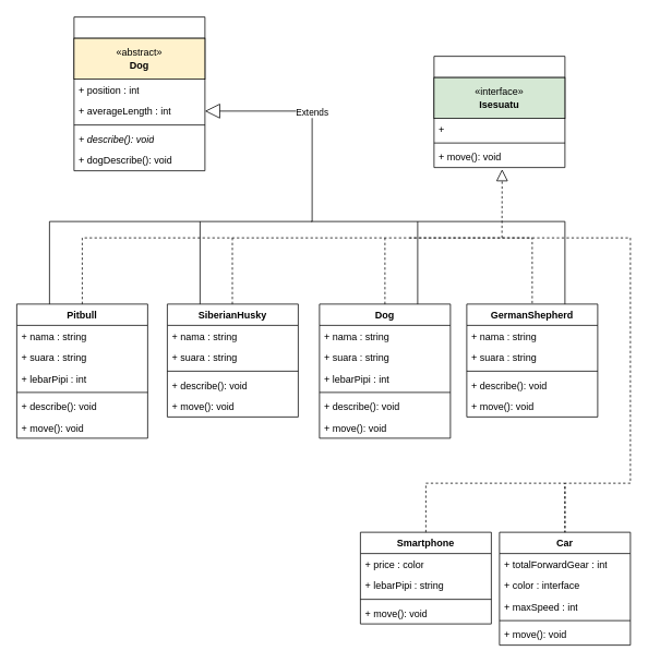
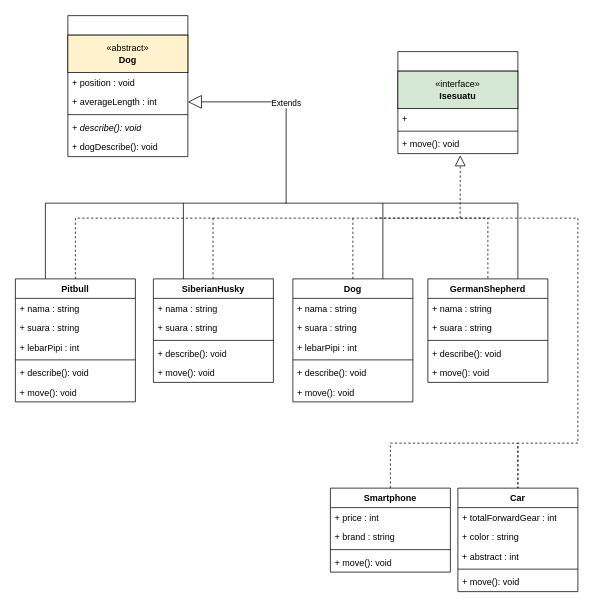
  <mxCell id="0" />
  <mxCell id="1" parent="0" />
  <mxCell id="2" value="" style="swimlane;fontStyle=1;align=center;verticalAlign=top;childLayout=stackLayout;horizontal=1;startSize=26;horizontalStack=0;resizeParent=1;resizeParentMax=0;resizeLast=0;collapsible=1;marginBottom=0;whiteSpace=wrap;html=1;" vertex="1" parent="1"><mxGeometry x="530" y="68" width="160" height="136" as="geometry" /></mxCell>
  <mxCell id="3" value="«interface»&lt;br&gt;&lt;b&gt;Isesuatu&lt;/b&gt;" style="html=1;whiteSpace=wrap;fillColor=#d5e8d4;" vertex="1" parent="2"><mxGeometry y="26" width="160" height="50" as="geometry" /></mxCell>
  <mxCell id="4" value="+" style="text;strokeColor=none;fillColor=none;align=left;verticalAlign=top;spacingLeft=4;spacingRight=4;overflow=hidden;rotatable=0;points=[[0,0.5],[1,0.5]];portConstraint=eastwest;whiteSpace=wrap;html=1;" vertex="1" parent="2"><mxGeometry y="76" width="160" height="26" as="geometry" /></mxCell>
  <mxCell id="5" value="" style="line;strokeWidth=1;fillColor=none;align=left;verticalAlign=middle;spacingTop=-1;spacingLeft=3;spacingRight=3;rotatable=0;labelPosition=right;points=[];portConstraint=eastwest;strokeColor=inherit;" vertex="1" parent="2"><mxGeometry y="102" width="160" height="8" as="geometry" /></mxCell>
  <mxCell id="6" value="+ move(): void" style="text;strokeColor=none;fillColor=none;align=left;verticalAlign=top;spacingLeft=4;spacingRight=4;overflow=hidden;rotatable=0;points=[[0,0.5],[1,0.5]];portConstraint=eastwest;whiteSpace=wrap;html=1;" vertex="1" parent="2"><mxGeometry y="110" width="160" height="26" as="geometry" /></mxCell>
  <mxCell id="7" value="" style="swimlane;fontStyle=1;align=center;verticalAlign=top;childLayout=stackLayout;horizontal=1;startSize=26;horizontalStack=0;resizeParent=1;resizeParentMax=0;resizeLast=0;collapsible=1;marginBottom=0;whiteSpace=wrap;html=1;" vertex="1" parent="1"><mxGeometry x="90" y="20" width="160" height="188" as="geometry" /></mxCell>
  <mxCell id="8" value="«abstract»&lt;br&gt;&lt;b&gt;Dog&lt;/b&gt;" style="html=1;whiteSpace=wrap;fillColor=#fff2cc;" vertex="1" parent="7"><mxGeometry y="26" width="160" height="50" as="geometry" /></mxCell>
- <mxCell id="9" value="+ position : int" style="text;strokeColor=none;fillColor=none;align=left;verticalAlign=top;spacingLeft=4;spacingRight=4;overflow=hidden;rotatable=0;points=[[0,0.5],[1,0.5]];portConstraint=eastwest;whiteSpace=wrap;html=1;" vertex="1" parent="7"><mxGeometry y="76" width="160" height="26" as="geometry" /></mxCell>
+ <mxCell id="9" value="+ position : void" style="text;strokeColor=none;fillColor=none;align=left;verticalAlign=top;spacingLeft=4;spacingRight=4;overflow=hidden;rotatable=0;points=[[0,0.5],[1,0.5]];portConstraint=eastwest;whiteSpace=wrap;html=1;" vertex="1" parent="7"><mxGeometry y="76" width="160" height="26" as="geometry" /></mxCell>
  <mxCell id="10" value="+ averageLength : int" style="text;strokeColor=none;fillColor=none;align=left;verticalAlign=top;spacingLeft=4;spacingRight=4;overflow=hidden;rotatable=0;points=[[0,0.5],[1,0.5]];portConstraint=eastwest;whiteSpace=wrap;html=1;" vertex="1" parent="7"><mxGeometry y="102" width="160" height="26" as="geometry" /></mxCell>
  <mxCell id="11" value="" style="line;strokeWidth=1;fillColor=none;align=left;verticalAlign=middle;spacingTop=-1;spacingLeft=3;spacingRight=3;rotatable=0;labelPosition=right;points=[];portConstraint=eastwest;strokeColor=inherit;" vertex="1" parent="7"><mxGeometry y="128" width="160" height="8" as="geometry" /></mxCell>
  <mxCell id="12" value="+ describe(): void" style="text;strokeColor=none;fillColor=none;align=left;verticalAlign=top;spacingLeft=4;spacingRight=4;overflow=hidden;rotatable=0;points=[[0,0.5],[1,0.5]];portConstraint=eastwest;whiteSpace=wrap;html=1;fontStyle=2" vertex="1" parent="7"><mxGeometry y="136" width="160" height="26" as="geometry" /></mxCell>
  <mxCell id="13" value="+ dogDescribe(): void" style="text;strokeColor=none;fillColor=none;align=left;verticalAlign=top;spacingLeft=4;spacingRight=4;overflow=hidden;rotatable=0;points=[[0,0.5],[1,0.5]];portConstraint=eastwest;whiteSpace=wrap;html=1;" vertex="1" parent="7"><mxGeometry y="162" width="160" height="26" as="geometry" /></mxCell>
  <mxCell id="14" value="Pitbull" style="swimlane;fontStyle=1;align=center;verticalAlign=top;childLayout=stackLayout;horizontal=1;startSize=26;horizontalStack=0;resizeParent=1;resizeParentMax=0;resizeLast=0;collapsible=1;marginBottom=0;whiteSpace=wrap;html=1;" vertex="1" parent="1"><mxGeometry x="20" y="371" width="160" height="164" as="geometry" /></mxCell>
  <mxCell id="15" value="+ nama : string" style="text;strokeColor=none;fillColor=none;align=left;verticalAlign=top;spacingLeft=4;spacingRight=4;overflow=hidden;rotatable=0;points=[[0,0.5],[1,0.5]];portConstraint=eastwest;whiteSpace=wrap;html=1;" vertex="1" parent="14"><mxGeometry y="26" width="160" height="26" as="geometry" /></mxCell>
  <mxCell id="16" value="+ suara : string" style="text;strokeColor=none;fillColor=none;align=left;verticalAlign=top;spacingLeft=4;spacingRight=4;overflow=hidden;rotatable=0;points=[[0,0.5],[1,0.5]];portConstraint=eastwest;whiteSpace=wrap;html=1;" vertex="1" parent="14"><mxGeometry y="52" width="160" height="26" as="geometry" /></mxCell>
  <mxCell id="17" value="+ lebarPipi : int" style="text;strokeColor=none;fillColor=none;align=left;verticalAlign=top;spacingLeft=4;spacingRight=4;overflow=hidden;rotatable=0;points=[[0,0.5],[1,0.5]];portConstraint=eastwest;whiteSpace=wrap;html=1;" vertex="1" parent="14"><mxGeometry y="78" width="160" height="26" as="geometry" /></mxCell>
  <mxCell id="18" value="" style="line;strokeWidth=1;fillColor=none;align=left;verticalAlign=middle;spacingTop=-1;spacingLeft=3;spacingRight=3;rotatable=0;labelPosition=right;points=[];portConstraint=eastwest;strokeColor=inherit;" vertex="1" parent="14"><mxGeometry y="104" width="160" height="8" as="geometry" /></mxCell>
  <mxCell id="19" value="+ describe(): void" style="text;strokeColor=none;fillColor=none;align=left;verticalAlign=top;spacingLeft=4;spacingRight=4;overflow=hidden;rotatable=0;points=[[0,0.5],[1,0.5]];portConstraint=eastwest;whiteSpace=wrap;html=1;fontStyle=0" vertex="1" parent="14"><mxGeometry y="112" width="160" height="26" as="geometry" /></mxCell>
  <mxCell id="20" value="+ move(): void" style="text;strokeColor=none;fillColor=none;align=left;verticalAlign=top;spacingLeft=4;spacingRight=4;overflow=hidden;rotatable=0;points=[[0,0.5],[1,0.5]];portConstraint=eastwest;whiteSpace=wrap;html=1;" vertex="1" parent="14"><mxGeometry y="138" width="160" height="26" as="geometry" /></mxCell>
  <mxCell id="21" value="SiberianHusky" style="swimlane;fontStyle=1;align=center;verticalAlign=top;childLayout=stackLayout;horizontal=1;startSize=26;horizontalStack=0;resizeParent=1;resizeParentMax=0;resizeLast=0;collapsible=1;marginBottom=0;whiteSpace=wrap;html=1;" vertex="1" parent="1"><mxGeometry x="204" y="371" width="160" height="138" as="geometry" /></mxCell>
  <mxCell id="22" value="+ nama : string" style="text;strokeColor=none;fillColor=none;align=left;verticalAlign=top;spacingLeft=4;spacingRight=4;overflow=hidden;rotatable=0;points=[[0,0.5],[1,0.5]];portConstraint=eastwest;whiteSpace=wrap;html=1;" vertex="1" parent="21"><mxGeometry y="26" width="160" height="26" as="geometry" /></mxCell>
  <mxCell id="23" value="+ suara : string" style="text;strokeColor=none;fillColor=none;align=left;verticalAlign=top;spacingLeft=4;spacingRight=4;overflow=hidden;rotatable=0;points=[[0,0.5],[1,0.5]];portConstraint=eastwest;whiteSpace=wrap;html=1;" vertex="1" parent="21"><mxGeometry y="52" width="160" height="26" as="geometry" /></mxCell>
  <mxCell id="24" value="" style="line;strokeWidth=1;fillColor=none;align=left;verticalAlign=middle;spacingTop=-1;spacingLeft=3;spacingRight=3;rotatable=0;labelPosition=right;points=[];portConstraint=eastwest;strokeColor=inherit;" vertex="1" parent="21"><mxGeometry y="78" width="160" height="8" as="geometry" /></mxCell>
  <mxCell id="25" value="+ describe(): void" style="text;strokeColor=none;fillColor=none;align=left;verticalAlign=top;spacingLeft=4;spacingRight=4;overflow=hidden;rotatable=0;points=[[0,0.5],[1,0.5]];portConstraint=eastwest;whiteSpace=wrap;html=1;fontStyle=0" vertex="1" parent="21"><mxGeometry y="86" width="160" height="26" as="geometry" /></mxCell>
  <mxCell id="26" value="+ move(): void" style="text;strokeColor=none;fillColor=none;align=left;verticalAlign=top;spacingLeft=4;spacingRight=4;overflow=hidden;rotatable=0;points=[[0,0.5],[1,0.5]];portConstraint=eastwest;whiteSpace=wrap;html=1;" vertex="1" parent="21"><mxGeometry y="112" width="160" height="26" as="geometry" /></mxCell>
  <mxCell id="27" value="Dog" style="swimlane;fontStyle=1;align=center;verticalAlign=top;childLayout=stackLayout;horizontal=1;startSize=26;horizontalStack=0;resizeParent=1;resizeParentMax=0;resizeLast=0;collapsible=1;marginBottom=0;whiteSpace=wrap;html=1;" vertex="1" parent="1"><mxGeometry x="390" y="371" width="160" height="164" as="geometry" /></mxCell>
  <mxCell id="28" value="+ nama : string" style="text;strokeColor=none;fillColor=none;align=left;verticalAlign=top;spacingLeft=4;spacingRight=4;overflow=hidden;rotatable=0;points=[[0,0.5],[1,0.5]];portConstraint=eastwest;whiteSpace=wrap;html=1;" vertex="1" parent="27"><mxGeometry y="26" width="160" height="26" as="geometry" /></mxCell>
  <mxCell id="29" value="+ suara : string" style="text;strokeColor=none;fillColor=none;align=left;verticalAlign=top;spacingLeft=4;spacingRight=4;overflow=hidden;rotatable=0;points=[[0,0.5],[1,0.5]];portConstraint=eastwest;whiteSpace=wrap;html=1;" vertex="1" parent="27"><mxGeometry y="52" width="160" height="26" as="geometry" /></mxCell>
  <mxCell id="30" value="+ lebarPipi : int" style="text;strokeColor=none;fillColor=none;align=left;verticalAlign=top;spacingLeft=4;spacingRight=4;overflow=hidden;rotatable=0;points=[[0,0.5],[1,0.5]];portConstraint=eastwest;whiteSpace=wrap;html=1;" vertex="1" parent="27"><mxGeometry y="78" width="160" height="26" as="geometry" /></mxCell>
  <mxCell id="31" value="" style="line;strokeWidth=1;fillColor=none;align=left;verticalAlign=middle;spacingTop=-1;spacingLeft=3;spacingRight=3;rotatable=0;labelPosition=right;points=[];portConstraint=eastwest;strokeColor=inherit;" vertex="1" parent="27"><mxGeometry y="104" width="160" height="8" as="geometry" /></mxCell>
  <mxCell id="32" value="+ describe(): void" style="text;strokeColor=none;fillColor=none;align=left;verticalAlign=top;spacingLeft=4;spacingRight=4;overflow=hidden;rotatable=0;points=[[0,0.5],[1,0.5]];portConstraint=eastwest;whiteSpace=wrap;html=1;fontStyle=0" vertex="1" parent="27"><mxGeometry y="112" width="160" height="26" as="geometry" /></mxCell>
  <mxCell id="33" value="+ move(): void" style="text;strokeColor=none;fillColor=none;align=left;verticalAlign=top;spacingLeft=4;spacingRight=4;overflow=hidden;rotatable=0;points=[[0,0.5],[1,0.5]];portConstraint=eastwest;whiteSpace=wrap;html=1;" vertex="1" parent="27"><mxGeometry y="138" width="160" height="26" as="geometry" /></mxCell>
  <mxCell id="34" value="GermanShepherd" style="swimlane;fontStyle=1;align=center;verticalAlign=top;childLayout=stackLayout;horizontal=1;startSize=26;horizontalStack=0;resizeParent=1;resizeParentMax=0;resizeLast=0;collapsible=1;marginBottom=0;whiteSpace=wrap;html=1;" vertex="1" parent="1"><mxGeometry x="570" y="371" width="160" height="138" as="geometry" /></mxCell>
  <mxCell id="35" value="+ nama : string" style="text;strokeColor=none;fillColor=none;align=left;verticalAlign=top;spacingLeft=4;spacingRight=4;overflow=hidden;rotatable=0;points=[[0,0.5],[1,0.5]];portConstraint=eastwest;whiteSpace=wrap;html=1;" vertex="1" parent="34"><mxGeometry y="26" width="160" height="26" as="geometry" /></mxCell>
  <mxCell id="36" value="+ suara : string" style="text;strokeColor=none;fillColor=none;align=left;verticalAlign=top;spacingLeft=4;spacingRight=4;overflow=hidden;rotatable=0;points=[[0,0.5],[1,0.5]];portConstraint=eastwest;whiteSpace=wrap;html=1;" vertex="1" parent="34"><mxGeometry y="52" width="160" height="26" as="geometry" /></mxCell>
  <mxCell id="37" value="" style="line;strokeWidth=1;fillColor=none;align=left;verticalAlign=middle;spacingTop=-1;spacingLeft=3;spacingRight=3;rotatable=0;labelPosition=right;points=[];portConstraint=eastwest;strokeColor=inherit;" vertex="1" parent="34"><mxGeometry y="78" width="160" height="8" as="geometry" /></mxCell>
  <mxCell id="38" value="+ describe(): void" style="text;strokeColor=none;fillColor=none;align=left;verticalAlign=top;spacingLeft=4;spacingRight=4;overflow=hidden;rotatable=0;points=[[0,0.5],[1,0.5]];portConstraint=eastwest;whiteSpace=wrap;html=1;fontStyle=0" vertex="1" parent="34"><mxGeometry y="86" width="160" height="26" as="geometry" /></mxCell>
  <mxCell id="39" value="+ move(): void" style="text;strokeColor=none;fillColor=none;align=left;verticalAlign=top;spacingLeft=4;spacingRight=4;overflow=hidden;rotatable=0;points=[[0,0.5],[1,0.5]];portConstraint=eastwest;whiteSpace=wrap;html=1;" vertex="1" parent="34"><mxGeometry y="112" width="160" height="26" as="geometry" /></mxCell>
  <mxCell id="40" value="Smartphone" style="swimlane;fontStyle=1;align=center;verticalAlign=top;childLayout=stackLayout;horizontal=1;startSize=26;horizontalStack=0;resizeParent=1;resizeParentMax=0;resizeLast=0;collapsible=1;marginBottom=0;whiteSpace=wrap;html=1;" vertex="1" parent="1"><mxGeometry x="440" y="650" width="160" height="112" as="geometry" /></mxCell>
- <mxCell id="41" value="+ price : color" style="text;strokeColor=none;fillColor=none;align=left;verticalAlign=top;spacingLeft=4;spacingRight=4;overflow=hidden;rotatable=0;points=[[0,0.5],[1,0.5]];portConstraint=eastwest;whiteSpace=wrap;html=1;" vertex="1" parent="40"><mxGeometry y="26" width="160" height="26" as="geometry" /></mxCell>
- <mxCell id="42" value="+ lebarPipi : string" style="text;strokeColor=none;fillColor=none;align=left;verticalAlign=top;spacingLeft=4;spacingRight=4;overflow=hidden;rotatable=0;points=[[0,0.5],[1,0.5]];portConstraint=eastwest;whiteSpace=wrap;html=1;" vertex="1" parent="40"><mxGeometry y="52" width="160" height="26" as="geometry" /></mxCell>
+ <mxCell id="41" value="+ price : int" style="text;strokeColor=none;fillColor=none;align=left;verticalAlign=top;spacingLeft=4;spacingRight=4;overflow=hidden;rotatable=0;points=[[0,0.5],[1,0.5]];portConstraint=eastwest;whiteSpace=wrap;html=1;" vertex="1" parent="40"><mxGeometry y="26" width="160" height="26" as="geometry" /></mxCell>
+ <mxCell id="42" value="+ brand : string" style="text;strokeColor=none;fillColor=none;align=left;verticalAlign=top;spacingLeft=4;spacingRight=4;overflow=hidden;rotatable=0;points=[[0,0.5],[1,0.5]];portConstraint=eastwest;whiteSpace=wrap;html=1;" vertex="1" parent="40"><mxGeometry y="52" width="160" height="26" as="geometry" /></mxCell>
  <mxCell id="43" value="" style="line;strokeWidth=1;fillColor=none;align=left;verticalAlign=middle;spacingTop=-1;spacingLeft=3;spacingRight=3;rotatable=0;labelPosition=right;points=[];portConstraint=eastwest;strokeColor=inherit;" vertex="1" parent="40"><mxGeometry y="78" width="160" height="8" as="geometry" /></mxCell>
  <mxCell id="44" value="+ move(): void" style="text;strokeColor=none;fillColor=none;align=left;verticalAlign=top;spacingLeft=4;spacingRight=4;overflow=hidden;rotatable=0;points=[[0,0.5],[1,0.5]];portConstraint=eastwest;whiteSpace=wrap;html=1;" vertex="1" parent="40"><mxGeometry y="86" width="160" height="26" as="geometry" /></mxCell>
  <mxCell id="45" value="Car" style="swimlane;fontStyle=1;align=center;verticalAlign=top;childLayout=stackLayout;horizontal=1;startSize=26;horizontalStack=0;resizeParent=1;resizeParentMax=0;resizeLast=0;collapsible=1;marginBottom=0;whiteSpace=wrap;html=1;" vertex="1" parent="1"><mxGeometry x="610" y="650" width="160" height="138" as="geometry" /></mxCell>
  <mxCell id="46" value="+ totalForwardGear : int" style="text;strokeColor=none;fillColor=none;align=left;verticalAlign=top;spacingLeft=4;spacingRight=4;overflow=hidden;rotatable=0;points=[[0,0.5],[1,0.5]];portConstraint=eastwest;whiteSpace=wrap;html=1;" vertex="1" parent="45"><mxGeometry y="26" width="160" height="26" as="geometry" /></mxCell>
- <mxCell id="47" value="+ color : interface" style="text;strokeColor=none;fillColor=none;align=left;verticalAlign=top;spacingLeft=4;spacingRight=4;overflow=hidden;rotatable=0;points=[[0,0.5],[1,0.5]];portConstraint=eastwest;whiteSpace=wrap;html=1;" vertex="1" parent="45"><mxGeometry y="52" width="160" height="26" as="geometry" /></mxCell>
- <mxCell id="48" value="+ maxSpeed : int" style="text;strokeColor=none;fillColor=none;align=left;verticalAlign=top;spacingLeft=4;spacingRight=4;overflow=hidden;rotatable=0;points=[[0,0.5],[1,0.5]];portConstraint=eastwest;whiteSpace=wrap;html=1;" vertex="1" parent="45"><mxGeometry y="78" width="160" height="26" as="geometry" /></mxCell>
+ <mxCell id="47" value="+ color : string" style="text;strokeColor=none;fillColor=none;align=left;verticalAlign=top;spacingLeft=4;spacingRight=4;overflow=hidden;rotatable=0;points=[[0,0.5],[1,0.5]];portConstraint=eastwest;whiteSpace=wrap;html=1;" vertex="1" parent="45"><mxGeometry y="52" width="160" height="26" as="geometry" /></mxCell>
+ <mxCell id="48" value="+ abstract : int" style="text;strokeColor=none;fillColor=none;align=left;verticalAlign=top;spacingLeft=4;spacingRight=4;overflow=hidden;rotatable=0;points=[[0,0.5],[1,0.5]];portConstraint=eastwest;whiteSpace=wrap;html=1;" vertex="1" parent="45"><mxGeometry y="78" width="160" height="26" as="geometry" /></mxCell>
  <mxCell id="49" value="" style="line;strokeWidth=1;fillColor=none;align=left;verticalAlign=middle;spacingTop=-1;spacingLeft=3;spacingRight=3;rotatable=0;labelPosition=right;points=[];portConstraint=eastwest;strokeColor=inherit;" vertex="1" parent="45"><mxGeometry y="104" width="160" height="8" as="geometry" /></mxCell>
  <mxCell id="50" value="+ move(): void" style="text;strokeColor=none;fillColor=none;align=left;verticalAlign=top;spacingLeft=4;spacingRight=4;overflow=hidden;rotatable=0;points=[[0,0.5],[1,0.5]];portConstraint=eastwest;whiteSpace=wrap;html=1;" vertex="1" parent="45"><mxGeometry y="112" width="160" height="26" as="geometry" /></mxCell>
  <mxCell id="51" value="" style="endArrow=block;dashed=1;endFill=0;endSize=12;html=1;rounded=0;entryX=0.52;entryY=1.085;entryDx=0;entryDy=0;entryPerimeter=0;" edge="1" parent="1" target="6"><mxGeometry width="160" relative="1" as="geometry"><mxPoint x="613" y="290" as="sourcePoint" /><mxPoint x="330" y="630" as="targetPoint" /></mxGeometry></mxCell>
  <mxCell id="52" value="" style="endArrow=none;dashed=1;endFill=0;endSize=12;html=1;rounded=0;edgeStyle=orthogonalEdgeStyle;entryX=0.5;entryY=0;entryDx=0;entryDy=0;exitX=0.5;exitY=0;exitDx=0;exitDy=0;" edge="1" parent="1" source="14" target="34"><mxGeometry width="160" relative="1" as="geometry"><mxPoint x="100" y="310" as="sourcePoint" /><mxPoint x="560" y="300" as="targetPoint" /><Array as="points"><mxPoint x="100" y="290" /><mxPoint x="650" y="290" /></Array></mxGeometry></mxCell>
  <mxCell id="53" value="" style="endArrow=none;dashed=1;endFill=0;endSize=12;html=1;rounded=0;edgeStyle=orthogonalEdgeStyle;entryX=0.5;entryY=0;entryDx=0;entryDy=0;" edge="1" parent="1" target="45"><mxGeometry width="160" relative="1" as="geometry"><mxPoint x="500" y="290" as="sourcePoint" /><mxPoint x="1050" y="401" as="targetPoint" /><Array as="points"><mxPoint x="770" y="290" /><mxPoint x="770" y="590" /><mxPoint x="690" y="590" /></Array></mxGeometry></mxCell>
  <mxCell id="54" value="" style="endArrow=none;dashed=1;endFill=0;endSize=12;html=1;rounded=0;edgeStyle=orthogonalEdgeStyle;entryX=0.5;entryY=0;entryDx=0;entryDy=0;exitX=0.5;exitY=0;exitDx=0;exitDy=0;" edge="1" parent="1" source="40"><mxGeometry width="160" relative="1" as="geometry"><mxPoint x="260" y="660" as="sourcePoint" /><mxPoint x="690" y="650" as="targetPoint" /><Array as="points"><mxPoint x="520" y="590" /><mxPoint x="690" y="590" /></Array></mxGeometry></mxCell>
  <mxCell id="55" value="" style="endArrow=none;dashed=1;endFill=0;endSize=12;html=1;rounded=0;exitX=0.5;exitY=0;exitDx=0;exitDy=0;" edge="1" parent="1" source="27"><mxGeometry width="160" relative="1" as="geometry"><mxPoint x="490" y="324" as="sourcePoint" /><mxPoint x="470" y="290" as="targetPoint" /></mxGeometry></mxCell>
  <mxCell id="56" value="" style="endArrow=none;dashed=1;endFill=0;endSize=12;html=1;rounded=0;exitX=0.5;exitY=0;exitDx=0;exitDy=0;" edge="1" parent="1"><mxGeometry width="160" relative="1" as="geometry"><mxPoint x="283.5" y="371" as="sourcePoint" /><mxPoint x="283.5" y="290" as="targetPoint" /></mxGeometry></mxCell>
  <mxCell id="57" value="Extends" style="endArrow=block;endSize=16;endFill=0;html=1;rounded=0;edgeStyle=orthogonalEdgeStyle;entryX=1;entryY=0.5;entryDx=0;entryDy=0;" edge="1" parent="1" target="10"><mxGeometry width="160" relative="1" as="geometry"><mxPoint x="380" y="270" as="sourcePoint" /><mxPoint x="380" y="150" as="targetPoint" /><Array as="points"><mxPoint x="381" y="270" /><mxPoint x="381" y="135" /></Array></mxGeometry></mxCell>
  <mxCell id="58" value="" style="endArrow=none;endFill=0;endSize=12;html=1;rounded=0;edgeStyle=orthogonalEdgeStyle;entryX=0.75;entryY=0;entryDx=0;entryDy=0;exitX=0.25;exitY=0;exitDx=0;exitDy=0;" edge="1" parent="1" source="14" target="34"><mxGeometry width="160" relative="1" as="geometry"><mxPoint x="110" y="351" as="sourcePoint" /><mxPoint x="660" y="351" as="targetPoint" /><Array as="points"><mxPoint x="60" y="270" /><mxPoint x="690" y="270" /></Array></mxGeometry></mxCell>
  <mxCell id="59" value="" style="endArrow=none;endFill=0;endSize=12;html=1;rounded=0;exitX=0.25;exitY=0;exitDx=0;exitDy=0;" edge="1" parent="1" source="21"><mxGeometry width="160" relative="1" as="geometry"><mxPoint x="260" y="371" as="sourcePoint" /><mxPoint x="244" y="270" as="targetPoint" /></mxGeometry></mxCell>
  <mxCell id="60" value="" style="endArrow=none;endFill=0;endSize=12;html=1;rounded=0;exitX=0.75;exitY=0;exitDx=0;exitDy=0;" edge="1" parent="1" source="27"><mxGeometry width="160" relative="1" as="geometry"><mxPoint x="510" y="331" as="sourcePoint" /><mxPoint x="510" y="270" as="targetPoint" /></mxGeometry></mxCell>
